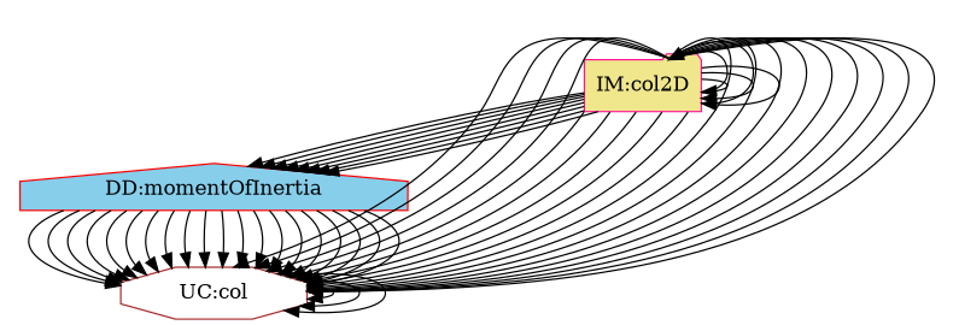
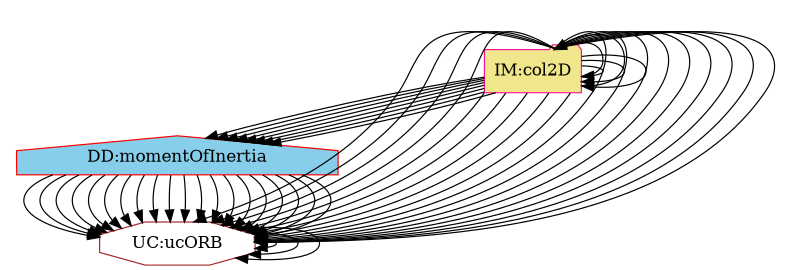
  digraph {
    node [style=filled]
    edge [headport=assumpOT tailport=accj]
-   n1 [color=brown fillcolor=white label="UC:col" shape=octagon]
+   n1 [color=brown fillcolor=white label="UC:ucORB" shape=octagon]
    n2 [color=red fillcolor=skyblue label="DD:momentOfInertia" shape=house]
    n3 [color=deeppink fillcolor=khaki label="IM:col2D" shape=folder]
    subgraph sub_1 {
      rank=same
      n1
    }
    subgraph sub_2 {
      rank=same
      n2
    }
    subgraph sub_3 {
      rank=same
      n3
    }
    subgraph sub_4 {
      rank=same
      n3
    }
    subgraph sub_5 {
      rank=same
      n3
    }
    subgraph sub_6 {
      rank=same
      n1
    }
    subgraph sub_7 {
      rank=same
      n1
    }
    subgraph sub_8 {
      rank=same
      n1
    }
    n1 -> n1 [headport=assumpCT tailport=lcEC]
    n1 -> n1 [headport=assumpDI tailport=lcID]
    n1 -> n1 [headport=assumpCAJI tailport=lcIJC]
    n2 -> n1 [tailport=p_CM]
    n2 -> n1 [tailport=linearDisplacement]
    n2 -> n1 [tailport=linearVelocity]
    n2 -> n1 [tailport=linearAcceleration]
    n2 -> n1 [tailport=angularDisplacement]
    n2 -> n1 [headport=assumpOD tailport=angularDisplacement]
    n2 -> n1 [tailport=angularVelocity]
    n2 -> n1 [headport=assumpOD tailport=angularVelocity]
    n2 -> n1 [tailport=angularAcceleration]
    n2 -> n1 [headport=assumpOD tailport=angularAcceleration]
    n2 -> n1 [tailport=velocityB]
    n2 -> n1 [tailport=kEnergy]
    n2 -> n1 [headport=assumpOD tailport=kEnergy]
    n2 -> n1 [headport=assumpDI tailport=kEnergy]
    n2 -> n1 [tailport=v_iAB]
    n2 -> n1 [tailport=impulseV]
    n2 -> n1 [tailport=potEnergy]
    n2 -> n1 [headport=assumpOD tailport=potEnergy]
    n2 -> n1 [headport=assumpDI tailport=potEnergy]
    n2 -> n1 [tailport=momentOfInertia]
    n3 -> n1 [headport=assumpOD tailport=newtonSLR]
    n3 -> n1 [tailport=impulseS]
    n3 -> n1 [headport=assumpOD tailport=impulseS]
    n3 -> n1 [headport=assumpAD tailport=impulseS]
    n3 -> n1 [headport=assumpCT tailport=impulseS]
    n3 -> n1
    n3 -> n1 [headport=assumpOD]
    n3 -> n1 [headport=assumpDI]
    n3 -> n1 [headport=assumpCAJI]
    n3 -> n1 [tailport=angAccj]
    n3 -> n1 [headport=assumpOD tailport=angAccj]
    n3 -> n1 [headport=assumpAD tailport=angAccj]
    n3 -> n1 [tailport=col2DIM]
    n3 -> n1 [headport=assumpOD tailport=col2DIM]
    n3 -> n1 [headport=assumpAD tailport=col2DIM]
    n3 -> n1 [headport=assumpCT tailport=col2DIM]
    n3 -> n1 [headport=assumpDI tailport=col2DIM]
    n3 -> n1 [headport=assumpCAJI tailport=col2DIM]
    n3 -> n2 [headport=p_CM]
    n3 -> n2 [headport=linearDisplacement]
    n3 -> n2 [headport=linearVelocity]
    n3 -> n2 [headport=linearAcceleration]
    n3 -> n2 [headport=angularDisplacement tailport=angAccj]
    n3 -> n2 [headport=angularVelocity tailport=angAccj]
    n3 -> n2 [headport=angularAcceleration tailport=angAccj]
    n3 -> n2 [headport=p_CM tailport=col2DIM]
    n3 -> n3 [headport=force tailport=gravitationalAccel]
    n3 -> n3 [headport=newtonSL]
    n3 -> n3 [headport=gravitationalAccel]
    n3 -> n3 [headport=newtonSLR tailport=angAccj]
    n3 -> n3 [headport=impulseS tailport=col2DIM]
  }
